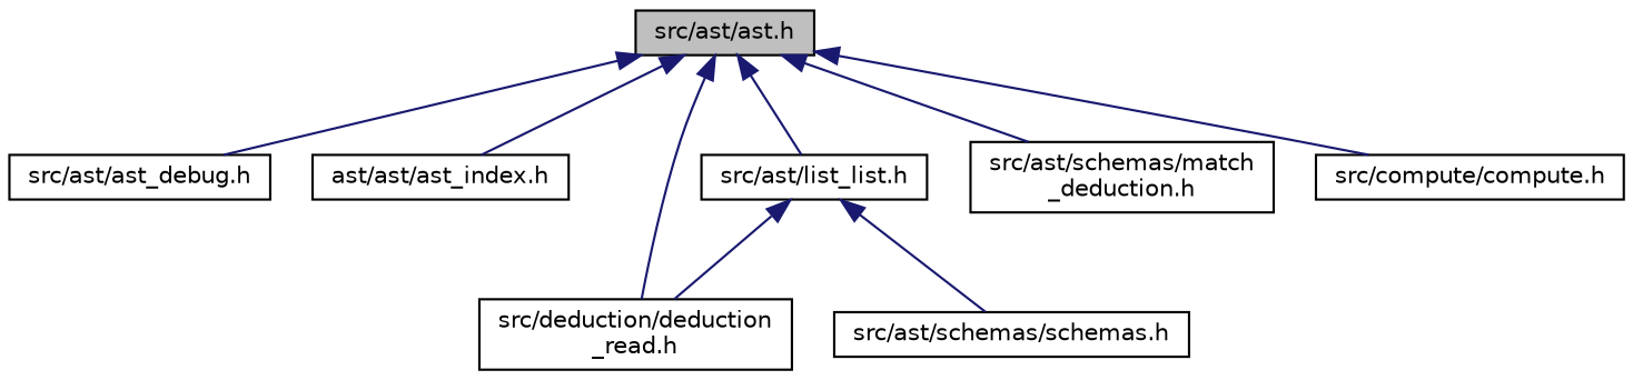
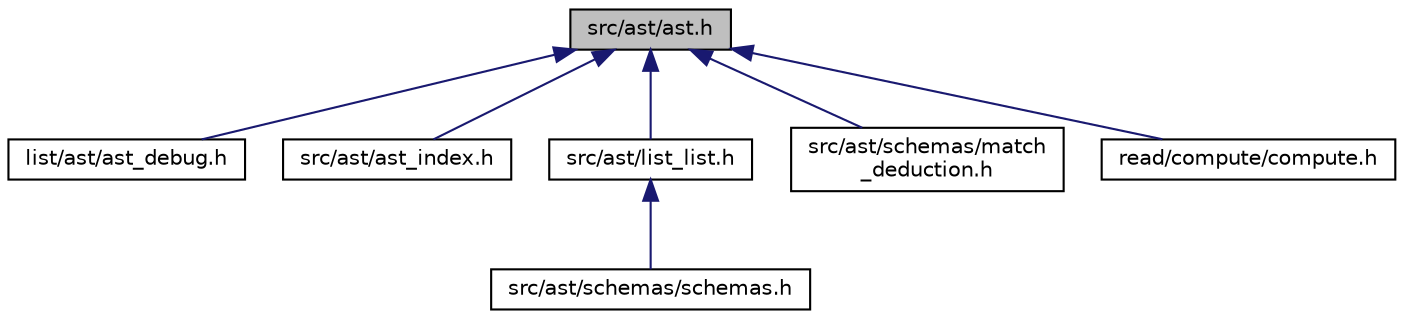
  digraph {
    fontname="DejaVu Sans"
    node [color=black fillcolor=white fontname="DejaVu Sans" fontsize=10 shape=record style=filled]
    edge [color=midnightblue dir=back fontname="DejaVu Sans" fontsize=10 labelfontname=Helvetica labelfontsize=10 style=solid]
    n1 [fillcolor=grey75 fontcolor=black height=0.2 label="src/ast/ast.h" width=0.4]
-   n2 [height=0.2 label="src/ast/ast_debug.h" width=0.4]
-   n3 [height=0.2 label="ast/ast/ast_index.h" width=0.4]
+   n2 [height=0.2 label="list/ast/ast_debug.h" width=0.4]
+   n3 [height=0.2 label="src/ast/ast_index.h" width=0.4]
    n4 [height=0.2 label="src/ast/list_list.h" width=0.4]
-   n5 [height=0.2 label="src/deduction/deduction\l_read.h" width=0.4]
    n6 [height=0.2 label="src/ast/schemas/match\l_deduction.h" width=0.4]
-   n7 [height=0.2 label="src/compute/compute.h" width=0.4]
+   n7 [height=0.2 label="read/compute/compute.h" width=0.4]
    n8 [height=0.2 label="src/ast/schemas/schemas.h" width=0.4]
    n1 -> n2
    n1 -> n3
    n1 -> n4
-   n1 -> n5
    n1 -> n6
    n1 -> n7
-   n4 -> n5
    n4 -> n8
  }
